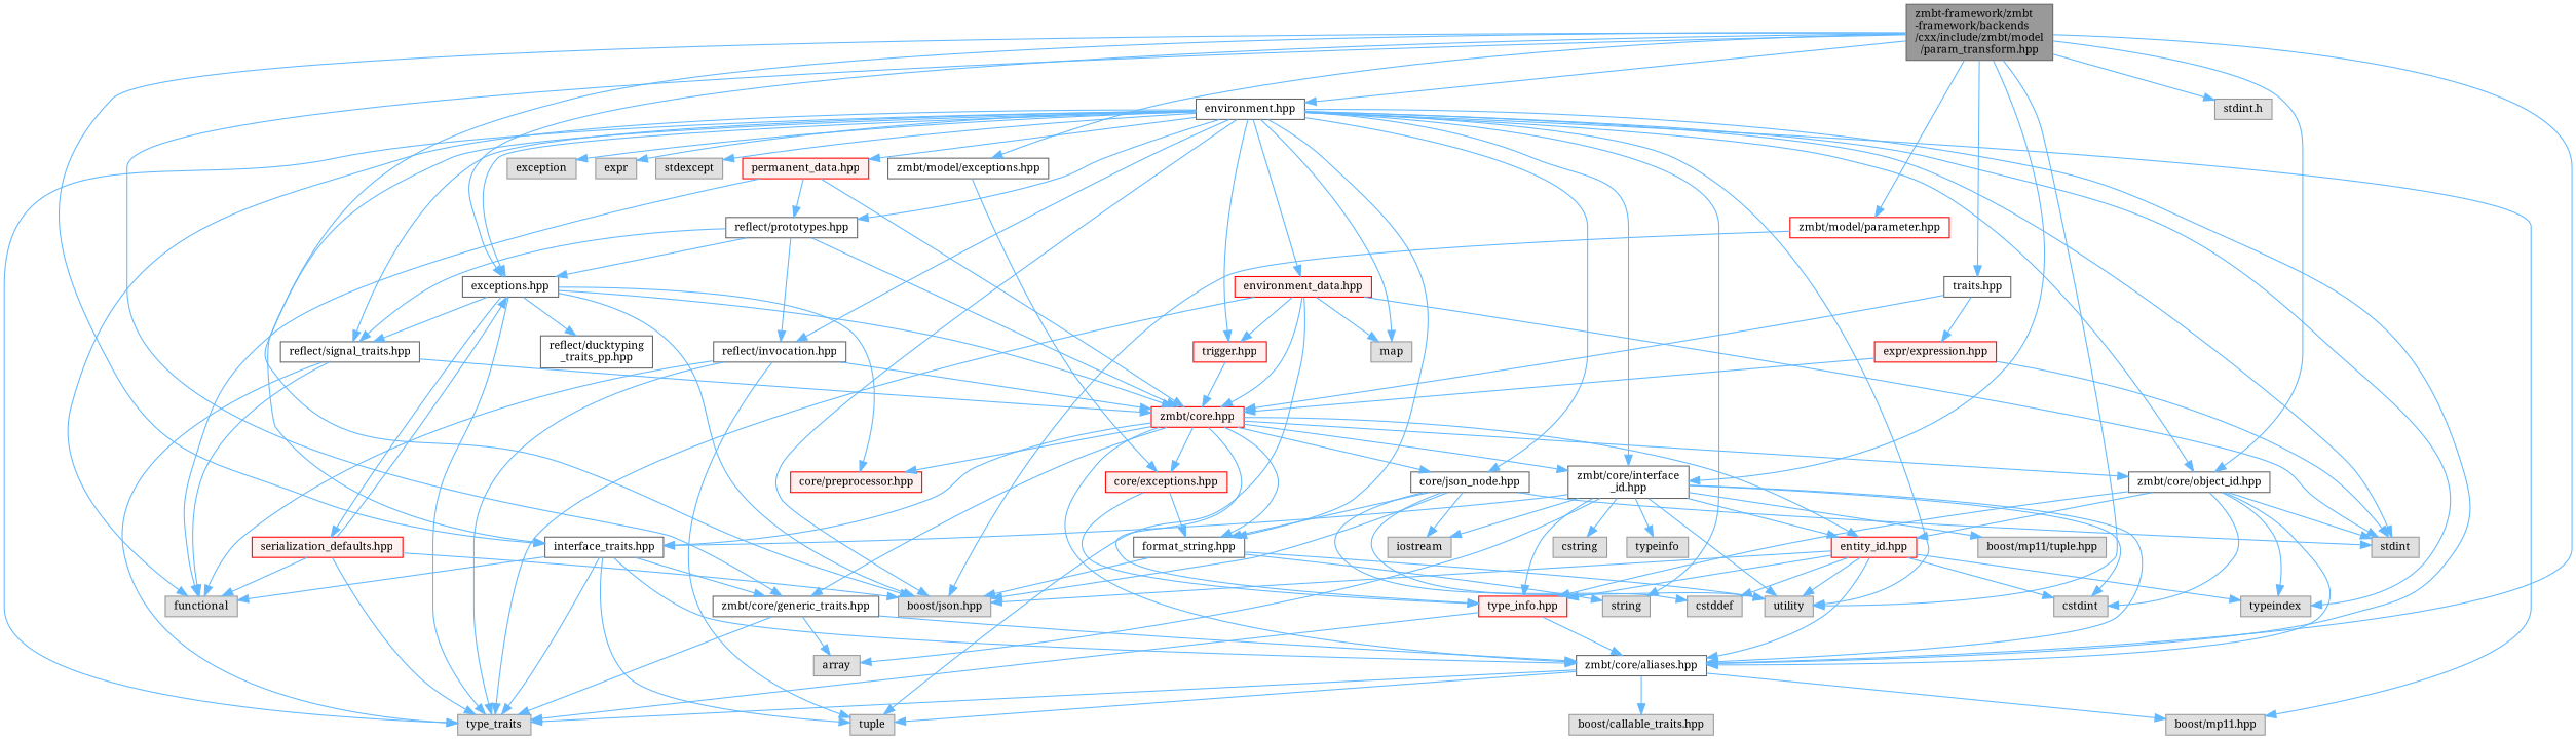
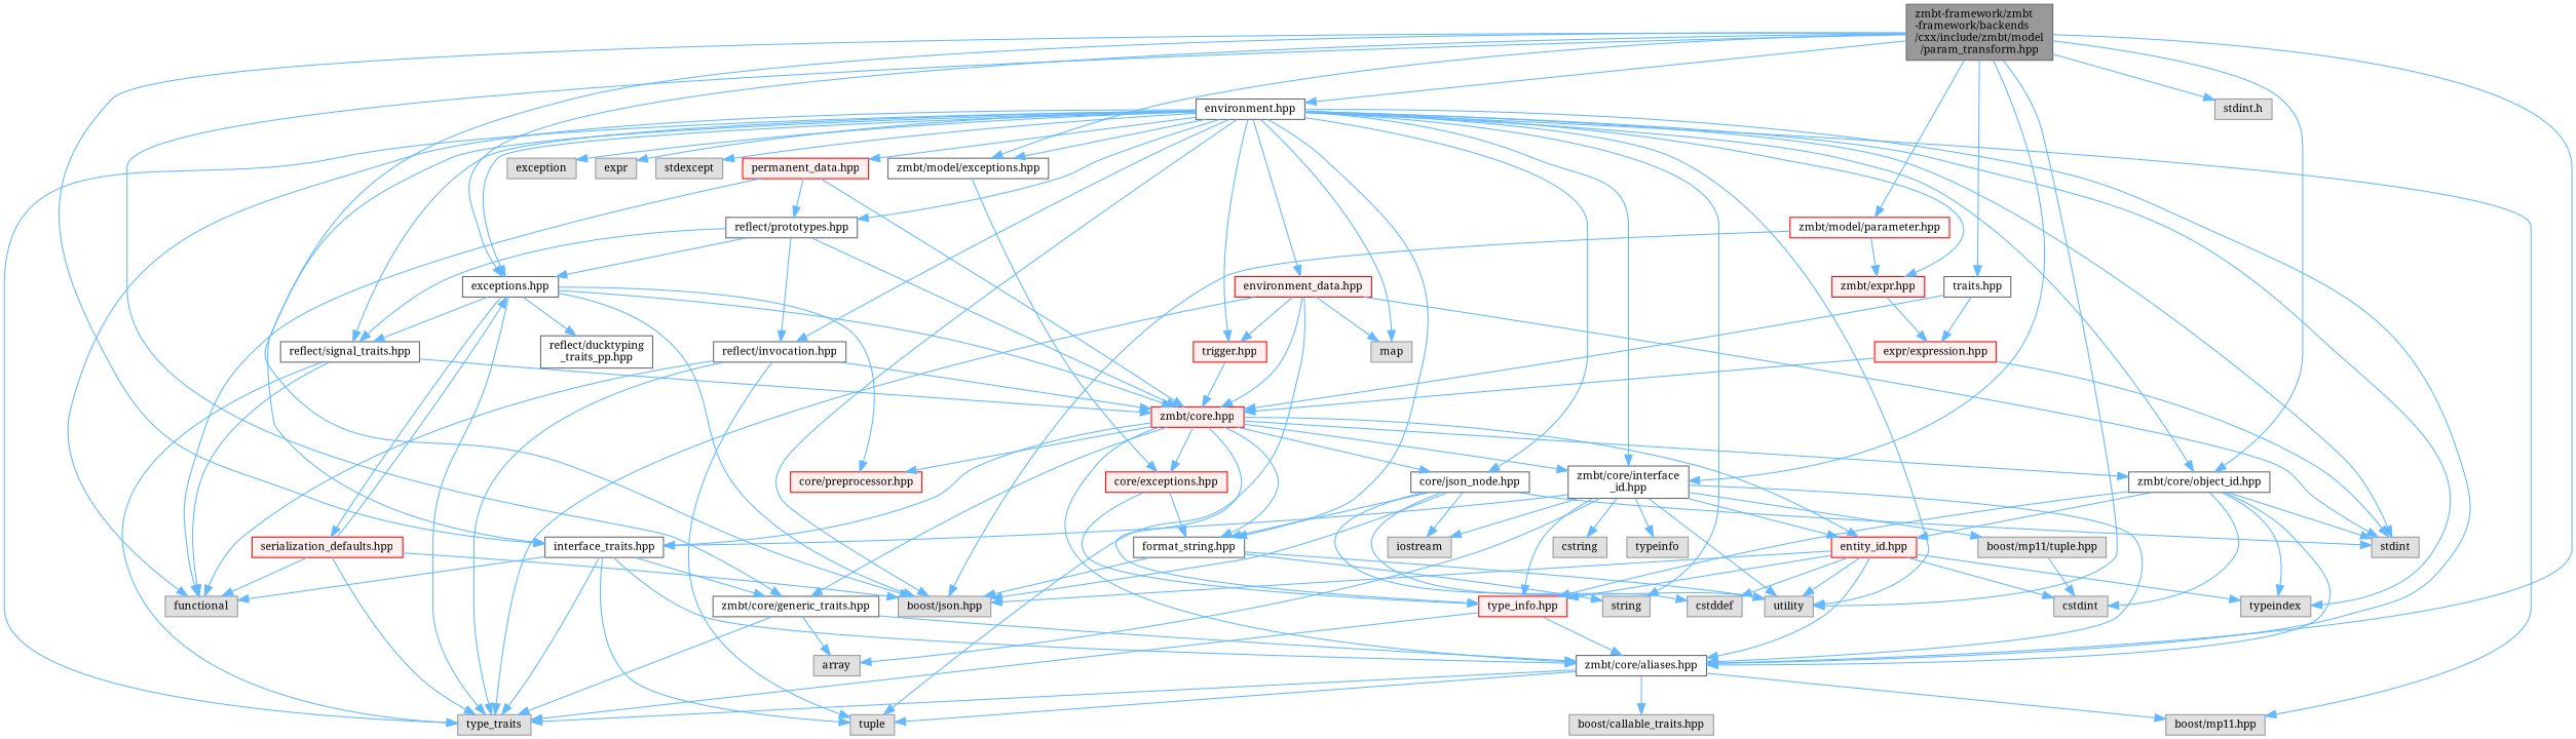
  digraph {
    fontname="Noto Serif"
    node [color=grey60 fillcolor="#E0E0E0" fontname="Noto Serif" fontsize=10 shape=box style=filled]
    edge [color=steelblue1 fontname="Noto Serif" fontsize=10 labelfontname=Helvetica labelfontsize=10 style=solid]
    n1 [color=gray40 fillcolor=grey60 fontcolor=black height=0.2 label="zmbt-framework/zmbt\l-framework/backends\l/cxx/include/zmbt/model\l/param_transform.hpp" width=0.4]
    n2 [height=0.2 label="boost/json.hpp" width=0.4]
    n3 [color=grey40 fillcolor=white height=0.2 label="zmbt/core/aliases.hpp" width=0.4]
    n4 [color=grey40 fillcolor=white height=0.2 label="zmbt/core/generic_traits.hpp" width=0.4]
    n5 [color=grey40 fillcolor=white height=0.2 label="zmbt/core/interface\l_id.hpp" width=0.4]
    n6 [height=0.2 label=utility width=0.4]
    n7 [color=grey40 fillcolor=white height=0.2 label="interface_traits.hpp" width=0.4]
    n8 [color=grey40 fillcolor=white height=0.2 label="zmbt/core/object_id.hpp" width=0.4]
    n9 [color=red fillcolor=white height=0.2 label="zmbt/model/parameter.hpp" width=0.4]
    n10 [color=grey40 fillcolor=white height=0.2 label="zmbt/model/exceptions.hpp" width=0.4]
    n11 [color=grey40 fillcolor=white height=0.2 label="exceptions.hpp" width=0.4]
    n12 [height=0.2 label="stdint.h" width=0.4]
    n13 [color=grey40 fillcolor=white height=0.2 label="environment.hpp" width=0.4]
    n14 [color=grey40 fillcolor=white height=0.2 label="traits.hpp" width=0.4]
    n15 [height=0.2 label=type_traits width=0.4]
    n16 [height=0.2 label=tuple width=0.4]
    n17 [height=0.2 label="boost/callable_traits.hpp" width=0.4]
    n18 [height=0.2 label="boost/mp11.hpp" width=0.4]
    n19 [height=0.2 label=array width=0.4]
    n20 [height=0.2 label=iostream width=0.4]
    n21 [height=0.2 label=cstdint width=0.4]
    n22 [height=0.2 label=cstring width=0.4]
    n23 [height=0.2 label=typeinfo width=0.4]
    n24 [height=0.2 label="boost/mp11/tuple.hpp" width=0.4]
    n25 [color=red fillcolor="#FFF0F0" height=0.2 label="entity_id.hpp" width=0.4]
    n26 [color=red fillcolor="#FFF0F0" height=0.2 label="type_info.hpp" width=0.4]
    n27 [height=0.2 label=functional width=0.4]
    n28 [height=0.2 label=typeindex width=0.4]
    n29 [height=0.2 label=stdint width=0.4]
+   n30 [color=red fillcolor="#FFF0F0" height=0.2 label="zmbt/expr.hpp" width=0.4]
    n31 [color=red fillcolor="#FFF0F0" height=0.2 label="core/exceptions.hpp" width=0.4]
    n32 [color=red fillcolor="#FFF0F0" height=0.2 label="zmbt/core.hpp" width=0.4]
    n33 [color=red fillcolor="#FFF0F0" height=0.2 label="core/preprocessor.hpp" width=0.4]
    n34 [color=grey40 fillcolor=white height=0.2 label="reflect/ducktyping\l_traits_pp.hpp" width=0.4]
    n35 [color=grey40 fillcolor=white height=0.2 label="reflect/signal_traits.hpp" width=0.4]
    n36 [color=red fillcolor="#FFF0F0" height=0.2 label="serialization_defaults.hpp" width=0.4]
    n37 [color=grey40 fillcolor=white height=0.2 label="format_string.hpp" width=0.4]
    n38 [color=grey40 fillcolor=white height=0.2 label="core/json_node.hpp" width=0.4]
    n39 [height=0.2 label=string width=0.4]
    n40 [color=grey40 fillcolor=white height=0.2 label="reflect/invocation.hpp" width=0.4]
    n41 [color=grey40 fillcolor=white height=0.2 label="reflect/prototypes.hpp" width=0.4]
    n42 [height=0.2 label=exception width=0.4]
    n43 [height=0.2 label=expr width=0.4]
    n44 [height=0.2 label=map width=0.4]
    n45 [height=0.2 label=stdexcept width=0.4]
    n46 [color=red fillcolor="#FFF0F0" height=0.2 label="environment_data.hpp" width=0.4]
    n47 [color=red fillcolor="#FFF0F0" height=0.2 label="trigger.hpp" width=0.4]
    n48 [color=red fillcolor="#FFF0F0" height=0.2 label="permanent_data.hpp" width=0.4]
    n49 [color=red fillcolor="#FFF0F0" height=0.2 label="expr/expression.hpp" width=0.4]
    n50 [height=0.2 label=cstddef width=0.4]
    n1 -> n2
    n1 -> n3
    n1 -> n4
    n1 -> n5
    n1 -> n6
    n1 -> n7
    n1 -> n8
    n1 -> n9
    n1 -> n10
    n1 -> n11
    n1 -> n12
    n1 -> n13
    n1 -> n14
    n3 -> n15
    n3 -> n16
    n3 -> n17
    n3 -> n18
    n4 -> n3
    n4 -> n15
    n4 -> n19
    n5 -> n3
    n5 -> n6
    n5 -> n7
    n5 -> n19
    n5 -> n20
-   n5 -> n21
+   n24 -> n21
    n5 -> n22
    n5 -> n23
    n5 -> n24
    n5 -> n25
    n5 -> n26
    n7 -> n3
    n7 -> n4
    n7 -> n15
    n7 -> n16
    n7 -> n27
    n8 -> n3
    n8 -> n21
    n8 -> n25
    n8 -> n26
    n8 -> n28
    n8 -> n29
    n9 -> n2
+   n9 -> n30
    n10 -> n31
    n11 -> n2
    n11 -> n15
    n11 -> n32
    n11 -> n33
    n11 -> n34
    n11 -> n35
    n11 -> n36
    n13 -> n2
    n13 -> n3
    n13 -> n5
    n13 -> n6
    n13 -> n7
    n13 -> n8
+   n13 -> n10
    n13 -> n11
    n13 -> n15
    n13 -> n18
    n13 -> n27
    n13 -> n28
    n13 -> n29
+   n13 -> n30
    n13 -> n35
    n13 -> n37
    n13 -> n38
    n13 -> n39
    n13 -> n40
    n13 -> n41
    n13 -> n42
    n13 -> n43
    n13 -> n44
    n13 -> n45
    n13 -> n46
    n13 -> n47
    n13 -> n48
    n14 -> n32
    n14 -> n49
    n25 -> n2
    n25 -> n3
    n25 -> n6
    n25 -> n21
    n25 -> n26
    n25 -> n28
    n25 -> n50
    n26 -> n3
    n26 -> n15
+   n30 -> n49
    n31 -> n26
    n31 -> n37
    n32 -> n3
    n32 -> n4
    n32 -> n5
    n32 -> n7
    n32 -> n8
    n32 -> n25
    n32 -> n26
    n32 -> n31
    n32 -> n33
    n32 -> n37
    n32 -> n38
    n35 -> n15
    n35 -> n27
    n35 -> n32
    n36 -> n2
    n36 -> n11
    n36 -> n15
    n36 -> n27
    n37 -> n2
    n37 -> n6
    n37 -> n39
    n38 -> n2
    n38 -> n6
    n38 -> n20
    n38 -> n29
    n38 -> n37
    n38 -> n50
    n40 -> n15
    n40 -> n16
    n40 -> n27
    n40 -> n32
    n41 -> n11
    n41 -> n32
    n41 -> n35
    n41 -> n40
    n46 -> n15
    n46 -> n16
    n46 -> n29
    n46 -> n32
    n46 -> n44
    n46 -> n47
    n47 -> n32
    n48 -> n27
    n48 -> n32
    n48 -> n41
    n49 -> n29
    n49 -> n32
  }
